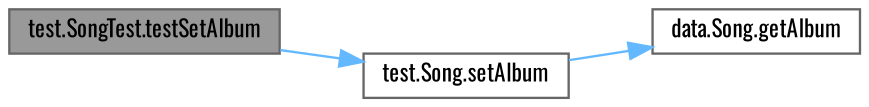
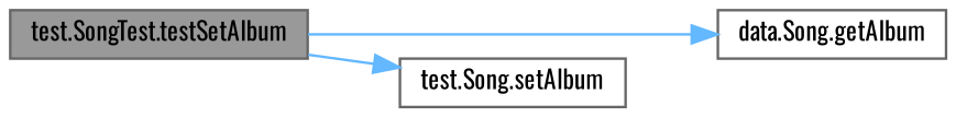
  digraph {
    fontname=Oswald
    rankdir=LR
    node [color=grey40 fillcolor=white fontname=Oswald fontsize=10 shape=box style=filled]
    edge [color=steelblue1 fontname=Oswald fontsize=10 labelfontname=Helvetica labelfontsize=10 style=solid]
    n1 [color=gray40 fillcolor=grey60 fontcolor=black height=0.2 label="test.SongTest.testSetAlbum" width=0.4]
    n2 [height=0.2 label="data.Song.getAlbum" width=0.4]
    n3 [height=0.2 label="test.Song.setAlbum" width=0.4]
-   n3 -> n2
+   n1 -> n2
    n1 -> n3
  }
